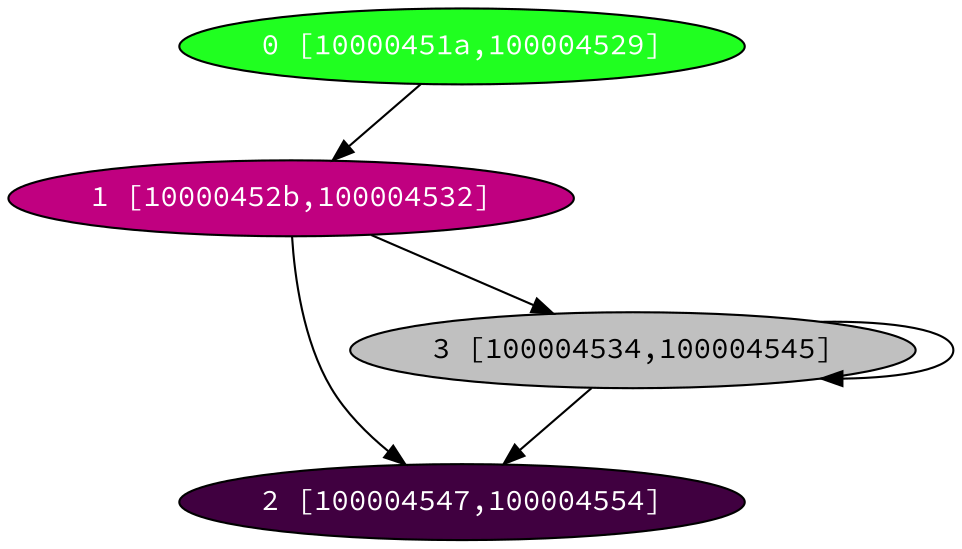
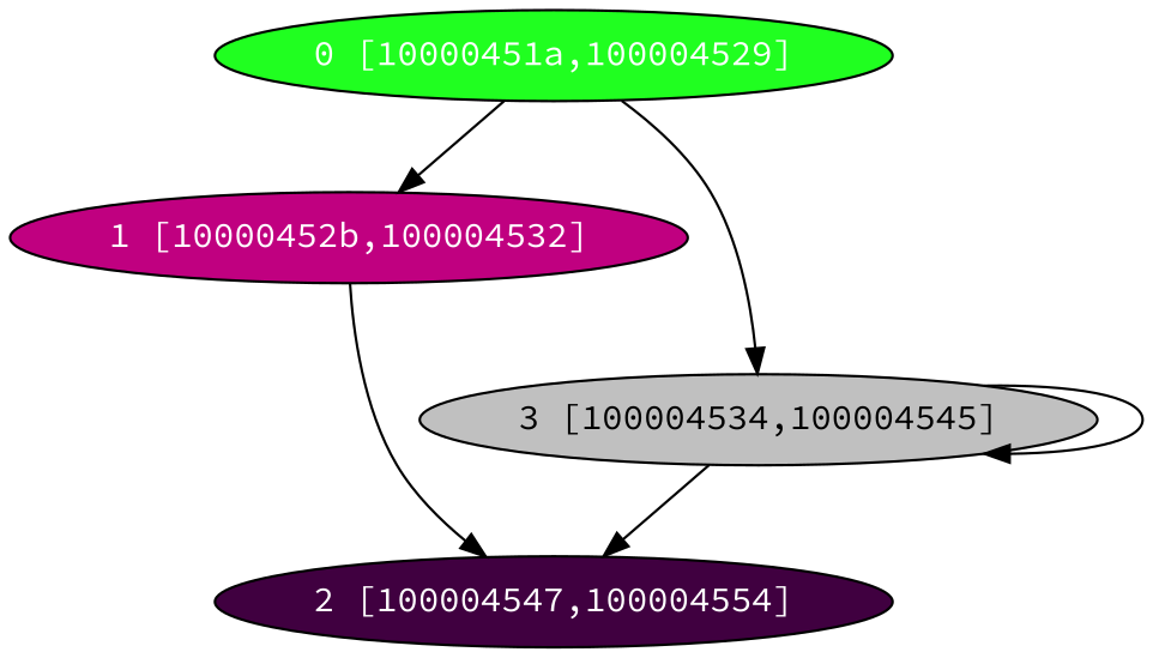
  digraph {
    fontname="Source Code Pro"
    node [fontcolor="#ffffff" fontname="Source Code Pro" shape=oval style=filled]
    edge [fontname="Source Code Pro"]
    n1 [fillcolor="#20FF20" label="0 [10000451a,100004529]"]
    n2 [fillcolor="#C00080" label="1 [10000452b,100004532]"]
    n3 [fillcolor="#400040" label="2 [100004547,100004554]"]
    n4 [fillcolor="#C0C0C0" fontcolor="#000000" label="3 [100004534,100004545]"]
    n1 -> n2
    n2 -> n3
-   n2 -> n4
+   n1 -> n4
    n4 -> n3
    n4 -> n4
  }
